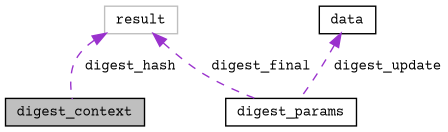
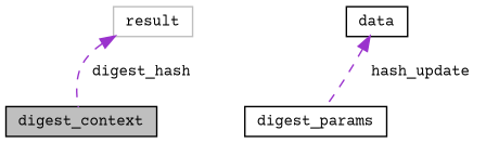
  digraph {
    fontname="Courier Prime"
    node [color=black fillcolor=white fontname="Courier Prime" fontsize=10 shape=record style=filled]
    edge [color=darkorchid3 dir=back fontname="Courier Prime" fontsize=10 labelfontname=Helvetica labelfontsize=10 style=dashed]
    n1 [fillcolor=grey75 fontcolor=black height=0.2 label=digest_context width=0.4]
    n2 [height=0.2 label=digest_params width=0.4]
    n3 [height=0.2 label=data width=0.4]
    n4 [color=grey75 height=0.2 label=result width=0.4]
-   n3 -> n2 [label=" digest_update"]
+   n3 -> n2 [label=" hash_update"]
    n4 -> n1 [label=" digest_hash"]
-   n4 -> n2 [label=" digest_final"]
  }
